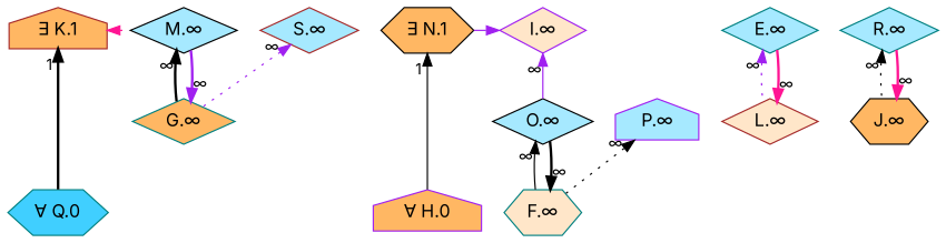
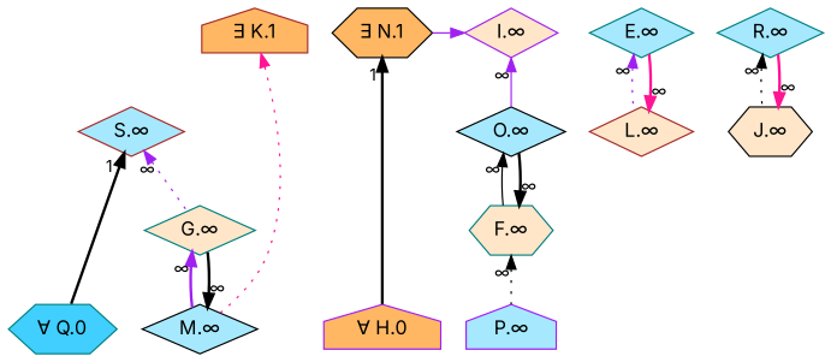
  digraph {
    fontname=Inter
    rankdir=TB
    node [color=teal fillcolor="#a6e9ff" fontname=Inter fontsize=14 shape=diamond style=filled]
    edge [color=black dir=back fontname=Inter fontsize=12 labeldistance=1.5 style=bold taillabel="∞"]
    n1 [fillcolor="#40cfff" label="∀ Q.0" shape=hexagon]
    n2 [color=purple fillcolor="#ffb763" label="∀ H.0" shape=house]
    n3 [color=black fillcolor="#ffb763" label="∃ N.1" shape=hexagon]
    n4 [color=brown fillcolor="#ffb763" label="∃ K.1" shape=house]
    n5 [color=black label="M.∞"]
    n6 [label="E.∞"]
    n7 [color=brown fillcolor="#ffe6c9" label="L.∞"]
    n8 [color=black label="O.∞"]
    n9 [fillcolor="#ffe6c9" label="F.∞" shape=hexagon]
    n10 [label="R.∞"]
-   n11 [color=black fillcolor="#ffb763" label="J.∞" shape=hexagon]
-   n12 [fillcolor="#ffb763" label="G.∞"]
+   n11 [color=black fillcolor="#ffe6c9" label="J.∞" shape=hexagon]
+   n12 [fillcolor="#ffe6c9" label="G.∞"]
    n13 [color=purple label="P.∞" shape=house]
    n14 [color=brown label="S.∞"]
    n15 [color=purple fillcolor="#ffe6c9" label="I.∞"]
    subgraph sub_1 {
      rank=max
      n1
      n2
    }
    subgraph sub_2 {
      rank=min
      n3
      n4
    }
-   n3 -> n2 [style=solid taillabel=1]
-   n4 -> n1 [taillabel=1]
+   n3 -> n2 [taillabel=1]
+   n14 -> n1 [taillabel=1]
    n4 -> n5 [color=deeppink constraint=false style=dotted taillabel=""]
    n5 -> n12
    n6 -> n7 [color=purple style=dotted]
    n7 -> n6 [color=deeppink]
    n8 -> n9 [style=solid]
    n9 -> n8
    n10 -> n11 [style=dotted]
    n11 -> n10 [color=deeppink]
    n12 -> n5 [color=purple]
-   n13 -> n9 [style=dotted]
+   n9 -> n13 [style=dotted]
    n14 -> n12 [color=purple style=dotted]
    n15 -> n3 [color=purple constraint=false style=solid taillabel=""]
    n15 -> n8 [color=purple style=solid]
  }
